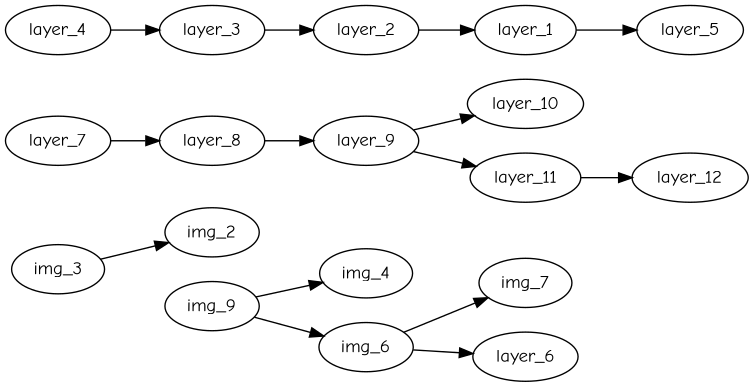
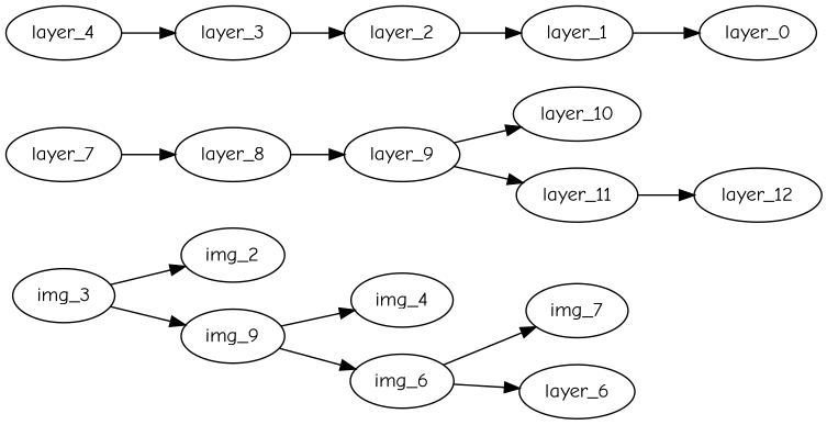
  digraph {
    fontname="Comic Neue"
    rankdir=LR
    node [fontname="Comic Neue"]
    edge [fontname="Comic Neue"]
    n1 [label=img_3]
    n2 [label=img_2]
    n3 [label=img_9]
    n4 [label=img_4]
    n5 [label=img_6]
    n6 [label=img_7]
    n7 [label=layer_6]
    n8 [label=layer_7]
    n9 [label=layer_8]
    n10 [label=layer_4]
    n11 [label=layer_3]
    n12 [label=layer_2]
    n13 [label=layer_1]
-   n14 [label=layer_5]
+   n14 [label=layer_0]
    n15 [label=layer_9]
    n16 [label=layer_10]
    n17 [label=layer_11]
    n18 [label=layer_12]
    n1 -> n2
+   n1 -> n3
    n3 -> n4
    n3 -> n5
    n5 -> n6
    n5 -> n7
    n8 -> n9
    n9 -> n15
    n10 -> n11
    n11 -> n12
    n12 -> n13
    n13 -> n14
    n15 -> n16
    n15 -> n17
    n17 -> n18
  }
